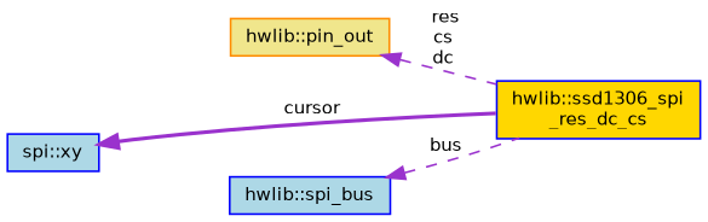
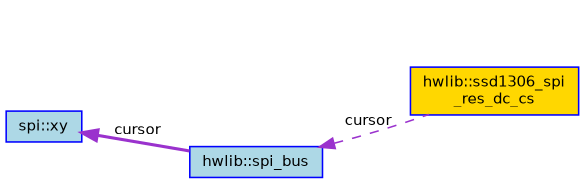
  digraph {
    rankdir=LR
    node [color=blue fillcolor=lightblue fontname=Helvetica fontsize=10 shape=record style=filled]
    edge [color=darkorchid3 dir=back fontname=Helvetica fontsize=10 labelfontname=Helvetica labelfontsize=10 style=dashed]
    n1 [fillcolor=gold fontcolor=black height=0.2 label="hwlib::ssd1306_spi\l_res_dc_cs" width=0.4]
-   n2 [color=darkorange fillcolor=khaki height=0.2 label="hwlib::pin_out" width=0.4]
    n3 [height=0.2 label="spi::xy" width=0.4]
    n4 [height=0.2 label="hwlib::spi_bus" width=0.4]
-   n2 -> n1 [label=" res\ncs\ndc"]
-   n3 -> n1 [label=" cursor" style=bold]
-   n4 -> n1 [label=" bus"]
+   n3 -> n4 [label=" cursor" style=bold]
+   n4 -> n1 [label=" cursor"]
  }
